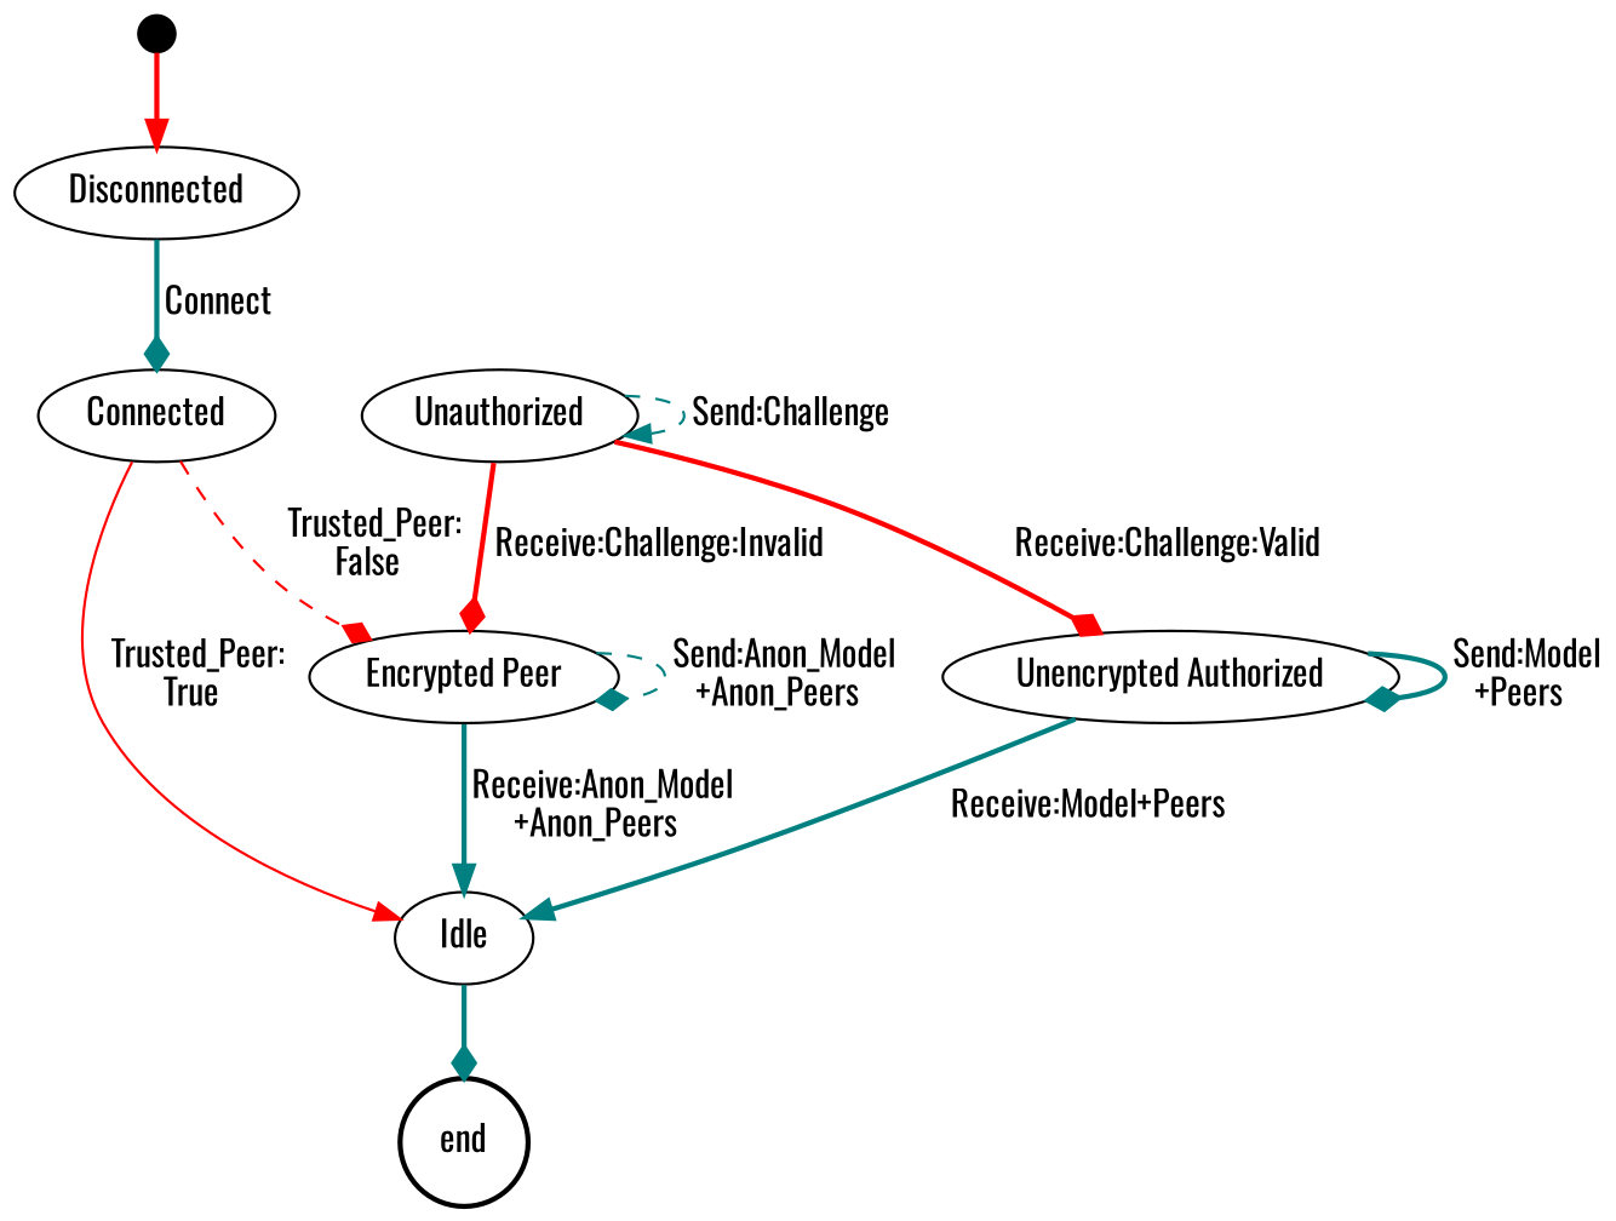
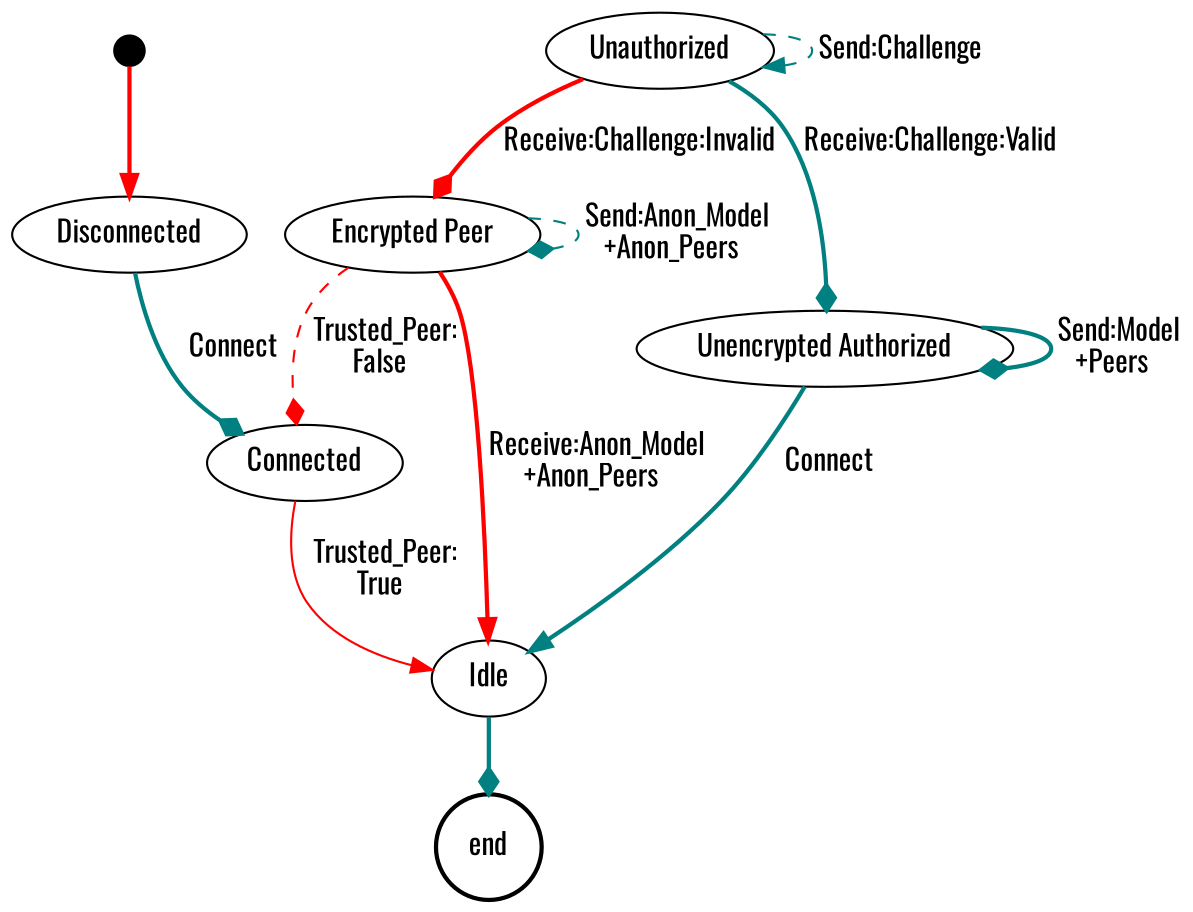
  digraph {
    fontname=Oswald
    node [fontname=Oswald]
    edge [arrowhead=diamond color=teal fontname=Oswald style=bold]
    start [shape=point width=0.2]
    n2 [label=Disconnected]
    n3 [label=Connected]
    n4 [label="Encrypted Peer"]
    n5 [label=Idle]
    n6 [label=Unauthorized]
    n7 [label="Unencrypted Authorized"]
    end [shape=circle style=bold width=0.2]
    start -> n2 [arrowhead=normal color=red]
    n2 -> n3 [label=" Connect "]
-   n3 -> n4 [color=red label=" Trusted_Peer:\nFalse " style=dashed]
+   n4 -> n3 [color=red label=" Trusted_Peer:\nFalse " style=dashed]
    n3 -> n5 [arrowhead=normal color=red label=" Trusted_Peer:\nTrue " style=solid]
    n4 -> n4 [label=" Send:Anon_Model\n+Anon_Peers " style=dashed]
-   n4 -> n5 [arrowhead=normal label=" Receive:Anon_Model\n+Anon_Peers "]
+   n4 -> n5 [arrowhead=normal color=red label=" Receive:Anon_Model\n+Anon_Peers "]
    n5 -> end
    n6 -> n4 [color=red label=" Receive:Challenge:Invalid "]
    n6 -> n6 [arrowhead=normal label=" Send:Challenge " style=dashed]
-   n6 -> n7 [color=red label=" Receive:Challenge:Valid "]
-   n7 -> n5 [arrowhead=normal label=" Receive:Model+Peers "]
+   n6 -> n7 [label=" Receive:Challenge:Valid "]
+   n7 -> n5 [arrowhead=normal label=" Connect "]
    n7 -> n7 [label=" Send:Model\n+Peers "]
  }
